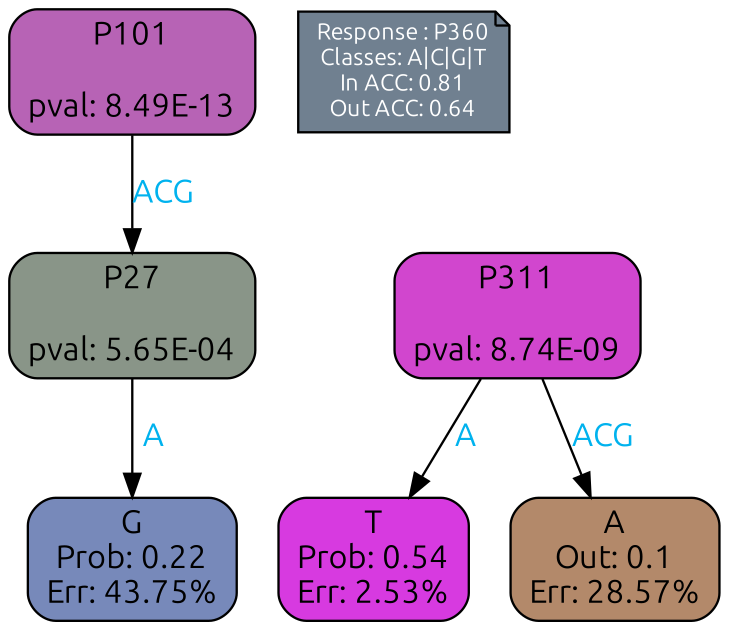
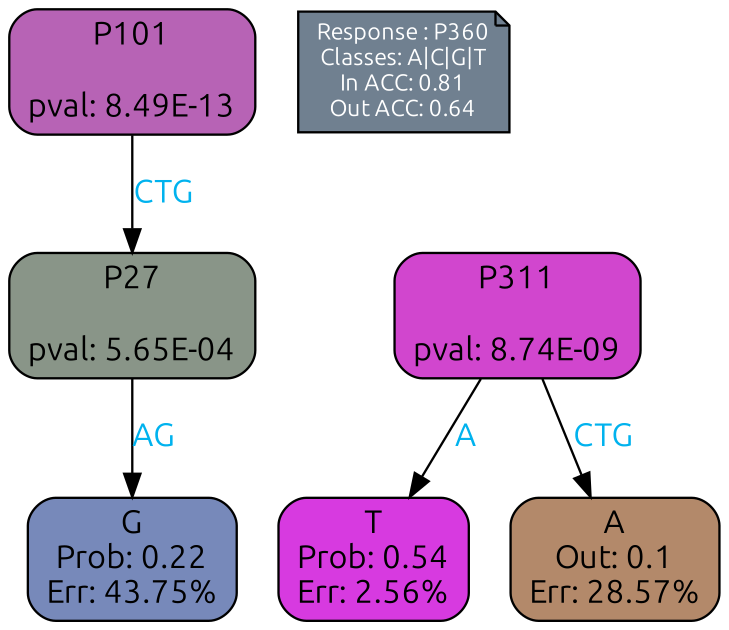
  digraph {
    fontname=Ubuntu
    ranksep=equally
    splines=polylines
    node [color=black fontname=Ubuntu shape=box style="filled, rounded"]
    edge [fontcolor=deepskyblue2 fontname=Ubuntu]
    n1 [fillcolor="#7789ba" label="G\nProb: 0.22\nErr: 43.75%"]
-   n2 [fillcolor="#d73ae0" label="T\nProb: 0.54\nErr: 2.53%"]
+   n2 [fillcolor="#d73ae0" label="T\nProb: 0.54\nErr: 2.56%"]
    n3 [fillcolor="#b3896a" label="A\nOut: 0.1\nErr: 28.57%"]
    n4 [align=left fillcolor=slategray fontcolor=white fontsize=10 label="Response : P360\nClasses: A|C|G|T\nIn ACC: 0.81\nOut ACC: 0.64\n" shape=note style=filled]
    n5 [fillcolor="#b763b5" label="P101\n\npval: 8.49E-13"]
    n6 [fillcolor="#899588" label="P27\n\npval: 5.65E-04"]
    n7 [fillcolor="#d146ce" label="P311\n\npval: 8.74E-09"]
    subgraph sub_1 {
      rank=same
      n1
      n2
      n3
    }
    subgraph sub_2 {
      rank=same
      n4
      n5
    }
-   n5 -> n6 [label=ACG]
-   n6 -> n1 [label=A]
+   n5 -> n6 [label=CTG]
+   n6 -> n1 [label=AG]
    n7 -> n2 [label=A]
-   n7 -> n3 [label=ACG]
+   n7 -> n3 [label=CTG]
  }
